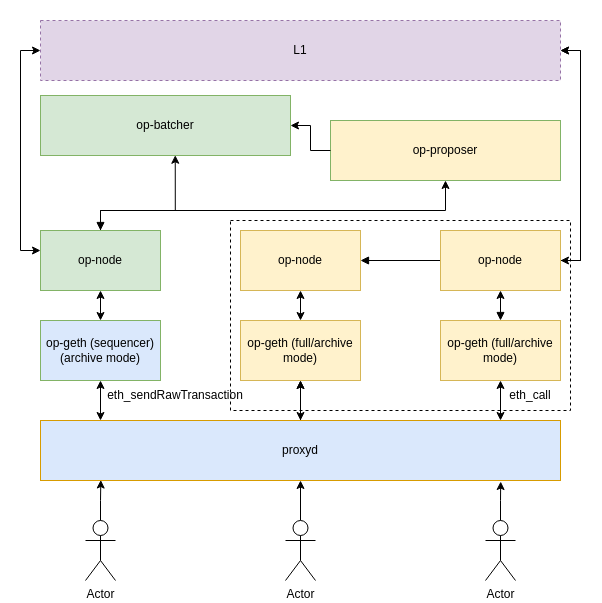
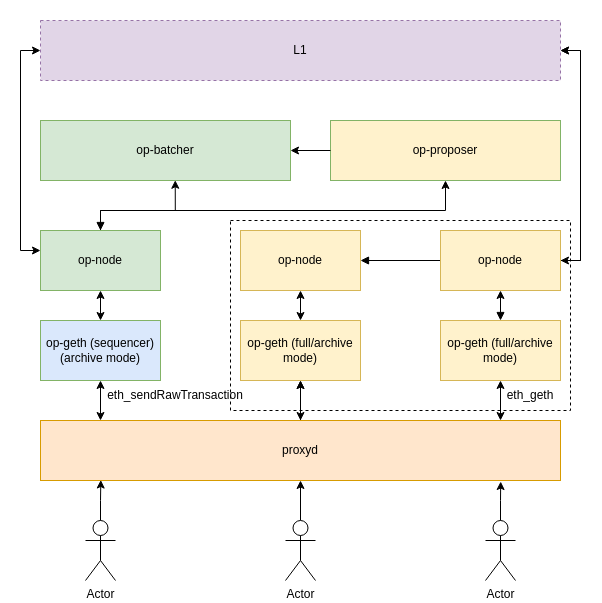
  <mxCell id="0" />
  <mxCell id="1" parent="0" />
  <mxCell id="2" value="" style="rounded=0;whiteSpace=wrap;html=1;fillColor=none;dashed=1;movable=1;resizable=1;rotatable=1;deletable=1;editable=1;locked=0;connectable=1;" parent="1" vertex="1"><mxGeometry x="230" width="340" height="190" as="geometry" y="220" /></mxCell>
  <mxCell id="3" value="" style="edgeStyle=orthogonalEdgeStyle;rounded=0;orthogonalLoop=1;jettySize=auto;html=1;" parent="1" source="5" target="8" edge="1"><mxGeometry relative="1" as="geometry" /></mxCell>
  <mxCell id="4" value="" style="edgeStyle=orthogonalEdgeStyle;rounded=0;orthogonalLoop=1;jettySize=auto;html=1;startArrow=classic;startFill=1;" parent="1" source="5" target="8" edge="1"><mxGeometry relative="1" as="geometry" /></mxCell>
- <mxCell id="5" value="proxyd" style="rounded=0;whiteSpace=wrap;html=1;fillColor=#dae8fc;strokeColor=#d79b00;" parent="1" vertex="1"><mxGeometry x="40" y="420" width="520" height="60" as="geometry" /></mxCell>
+ <mxCell id="5" value="proxyd" style="rounded=0;whiteSpace=wrap;html=1;fillColor=#ffe6cc;strokeColor=#d79b00;" parent="1" vertex="1"><mxGeometry x="40" y="420" width="520" height="60" as="geometry" /></mxCell>
  <mxCell id="6" style="edgeStyle=orthogonalEdgeStyle;rounded=0;orthogonalLoop=1;jettySize=auto;html=1;entryX=0.5;entryY=1;entryDx=0;entryDy=0;startArrow=classic;startFill=1;" parent="1" source="7" target="14" edge="1"><mxGeometry relative="1" as="geometry" /></mxCell>
  <mxCell id="7" value="op-geth (sequencer) (archive mode)" style="rounded=0;whiteSpace=wrap;html=1;fillColor=#dae8fc;strokeColor=#82b366;" parent="1" vertex="1"><mxGeometry x="40" y="320" width="120" height="60" as="geometry" /></mxCell>
  <mxCell id="8" value="op-geth (full/archive mode)" style="rounded=0;whiteSpace=wrap;html=1;fillColor=#fff2cc;strokeColor=#d6b656;" parent="1" vertex="1"><mxGeometry x="240" y="320" width="120" height="60" as="geometry" /></mxCell>
  <mxCell id="9" style="edgeStyle=orthogonalEdgeStyle;rounded=0;orthogonalLoop=1;jettySize=auto;html=1;entryX=0.5;entryY=1;entryDx=0;entryDy=0;startArrow=block;startFill=1;" edge="1" parent="1" source="10" target="33"><mxGeometry relative="1" as="geometry" /></mxCell>
  <mxCell id="10" value="op-geth (full/archive mode)" style="rounded=0;whiteSpace=wrap;html=1;fillColor=#fff2cc;strokeColor=#d6b656;" parent="1" vertex="1"><mxGeometry x="440" y="320" width="120" height="60" as="geometry" /></mxCell>
  <mxCell id="11" style="edgeStyle=orthogonalEdgeStyle;rounded=0;orthogonalLoop=1;jettySize=auto;html=1;entryX=0.539;entryY=0.996;entryDx=0;entryDy=0;entryPerimeter=0;" parent="1" source="14" target="15" edge="1"><mxGeometry relative="1" as="geometry"><Array as="points"><mxPoint x="100" y="210" /><mxPoint x="175" y="210" /></Array></mxGeometry></mxCell>
  <mxCell id="12" style="edgeStyle=orthogonalEdgeStyle;rounded=0;orthogonalLoop=1;jettySize=auto;html=1;entryX=0.5;entryY=1;entryDx=0;entryDy=0;startArrow=block;startFill=1;" parent="1" source="14" target="16" edge="1"><mxGeometry relative="1" as="geometry"><Array as="points"><mxPoint x="100" y="210" /><mxPoint x="445" y="210" /></Array></mxGeometry></mxCell>
  <mxCell id="13" style="edgeStyle=orthogonalEdgeStyle;rounded=0;orthogonalLoop=1;jettySize=auto;html=1;entryX=0;entryY=0.5;entryDx=0;entryDy=0;startArrow=classic;startFill=1;" parent="1" source="14" target="17" edge="1"><mxGeometry relative="1" as="geometry"><Array as="points"><mxPoint x="20" y="250" /><mxPoint x="20" y="50" /></Array></mxGeometry></mxCell>
  <mxCell id="14" value="op-node" style="rounded=0;whiteSpace=wrap;html=1;fillColor=#d5e8d4;strokeColor=#82b366;" parent="1" vertex="1"><mxGeometry x="40" y="230" width="120" height="60" as="geometry" /></mxCell>
- <mxCell id="15" value="op-batcher" style="rounded=0;whiteSpace=wrap;html=1;fillColor=#d5e8d4;strokeColor=#82b366;" parent="1" vertex="1"><mxGeometry x="40" y="95" width="250" height="60" as="geometry" /></mxCell>
+ <mxCell id="15" value="op-batcher" style="rounded=0;whiteSpace=wrap;html=1;fillColor=#d5e8d4;strokeColor=#82b366;" parent="1" vertex="1"><mxGeometry x="40" y="120" width="250" height="60" as="geometry" /></mxCell>
  <mxCell id="16" value="op-proposer" style="rounded=0;whiteSpace=wrap;html=1;fillColor=#fff2cc;strokeColor=#82b366;" parent="1" vertex="1"><mxGeometry x="330" y="120" width="230" height="60" as="geometry" /></mxCell>
  <mxCell id="17" value="L1" style="rounded=0;whiteSpace=wrap;html=1;fillColor=#e1d5e7;strokeColor=#9673a6;dashed=1;" parent="1" vertex="1"><mxGeometry x="40" y="20" width="520" height="60" as="geometry" /></mxCell>
  <mxCell id="18" value="" style="endArrow=classic;html=1;rounded=0;entryX=0.5;entryY=1;entryDx=0;entryDy=0;startArrow=classic;startFill=1;" parent="1" target="7" edge="1"><mxGeometry width="50" height="50" relative="1" as="geometry"><mxPoint x="100" y="420" as="sourcePoint" /><mxPoint x="400" y="250" as="targetPoint" /></mxGeometry></mxCell>
  <mxCell id="19" value="" style="endArrow=classic;html=1;rounded=0;entryX=0.5;entryY=1;entryDx=0;entryDy=0;startArrow=classic;startFill=1;" parent="1" target="10" edge="1"><mxGeometry width="50" height="50" relative="1" as="geometry"><mxPoint x="500" y="420" as="sourcePoint" /><mxPoint x="499.62" y="391" as="targetPoint" /></mxGeometry></mxCell>
  <mxCell id="20" style="edgeStyle=orthogonalEdgeStyle;rounded=0;orthogonalLoop=1;jettySize=auto;html=1;" parent="1" source="16" target="15" edge="1"><mxGeometry relative="1" as="geometry" /></mxCell>
  <mxCell id="21" style="edgeStyle=orthogonalEdgeStyle;rounded=0;orthogonalLoop=1;jettySize=auto;html=1;entryX=1;entryY=0.5;entryDx=0;entryDy=0;startArrow=classic;startFill=1;exitX=1;exitY=0.5;exitDx=0;exitDy=0;" parent="1" source="33" target="17" edge="1"><mxGeometry relative="1" as="geometry"><Array as="points"><mxPoint x="580" y="260" /><mxPoint x="580" y="50" /></Array></mxGeometry></mxCell>
  <mxCell id="22" style="edgeStyle=orthogonalEdgeStyle;rounded=0;orthogonalLoop=1;jettySize=auto;html=1;entryX=1;entryY=0.5;entryDx=0;entryDy=0;startArrow=block;startFill=1;" edge="1" parent="1" source="23" target="17"><mxGeometry relative="1" as="geometry"><Array as="points"><mxPoint x="580" y="260" /><mxPoint x="580" y="50" /></Array></mxGeometry></mxCell>
  <mxCell id="23" value="op-node" style="rounded=0;whiteSpace=wrap;html=1;fillColor=#fff2cc;strokeColor=#d6b656;" parent="1" vertex="1"><mxGeometry x="240" y="230" width="120" height="60" as="geometry" /></mxCell>
  <mxCell id="24" value="" style="endArrow=classic;startArrow=classic;html=1;rounded=0;entryX=0.5;entryY=1;entryDx=0;entryDy=0;" parent="1" target="23" edge="1"><mxGeometry width="50" height="50" relative="1" as="geometry"><mxPoint x="300" y="320" as="sourcePoint" /><mxPoint x="350" y="270" as="targetPoint" /></mxGeometry></mxCell>
- <mxCell id="25" value="eth_call" style="text;html=1;align=center;verticalAlign=middle;whiteSpace=wrap;rounded=0;" parent="1" vertex="1"><mxGeometry x="500" y="380" width="60" height="30" as="geometry" /></mxCell>
+ <mxCell id="25" value="eth_geth" style="text;html=1;align=center;verticalAlign=middle;whiteSpace=wrap;rounded=0;" parent="1" vertex="1"><mxGeometry x="500" y="380" width="60" height="30" as="geometry" /></mxCell>
  <mxCell id="26" value="eth_sendRawTransaction" style="text;html=1;align=center;verticalAlign=middle;whiteSpace=wrap;rounded=0;" parent="1" vertex="1"><mxGeometry x="100" y="380" width="150" height="30" as="geometry" /></mxCell>
  <mxCell id="27" value="Actor" style="shape=umlActor;verticalLabelPosition=bottom;verticalAlign=top;html=1;outlineConnect=0;" parent="1" vertex="1"><mxGeometry x="85" y="520" width="30" height="60" as="geometry" /></mxCell>
  <mxCell id="28" style="edgeStyle=orthogonalEdgeStyle;rounded=0;orthogonalLoop=1;jettySize=auto;html=1;" parent="1" source="29" target="5" edge="1"><mxGeometry relative="1" as="geometry" /></mxCell>
  <mxCell id="29" value="Actor" style="shape=umlActor;verticalLabelPosition=bottom;verticalAlign=top;html=1;outlineConnect=0;" parent="1" vertex="1"><mxGeometry x="285" y="520" width="30" height="60" as="geometry" /></mxCell>
  <mxCell id="30" value="Actor" style="shape=umlActor;verticalLabelPosition=bottom;verticalAlign=top;html=1;outlineConnect=0;" parent="1" vertex="1"><mxGeometry x="485" y="520" width="30" height="60" as="geometry" /></mxCell>
  <mxCell id="31" style="edgeStyle=orthogonalEdgeStyle;rounded=0;orthogonalLoop=1;jettySize=auto;html=1;entryX=0.885;entryY=1.017;entryDx=0;entryDy=0;entryPerimeter=0;" parent="1" source="30" target="5" edge="1"><mxGeometry relative="1" as="geometry" /></mxCell>
  <mxCell id="32" style="edgeStyle=orthogonalEdgeStyle;rounded=0;orthogonalLoop=1;jettySize=auto;html=1;entryX=0.116;entryY=0.992;entryDx=0;entryDy=0;entryPerimeter=0;" parent="1" source="27" target="5" edge="1"><mxGeometry relative="1" as="geometry" /></mxCell>
  <mxCell id="33" value="op-node" style="rounded=0;whiteSpace=wrap;html=1;fillColor=#fff2cc;strokeColor=#d6b656;" vertex="1" parent="1"><mxGeometry x="440" y="230" width="120" height="60" as="geometry" /></mxCell>
